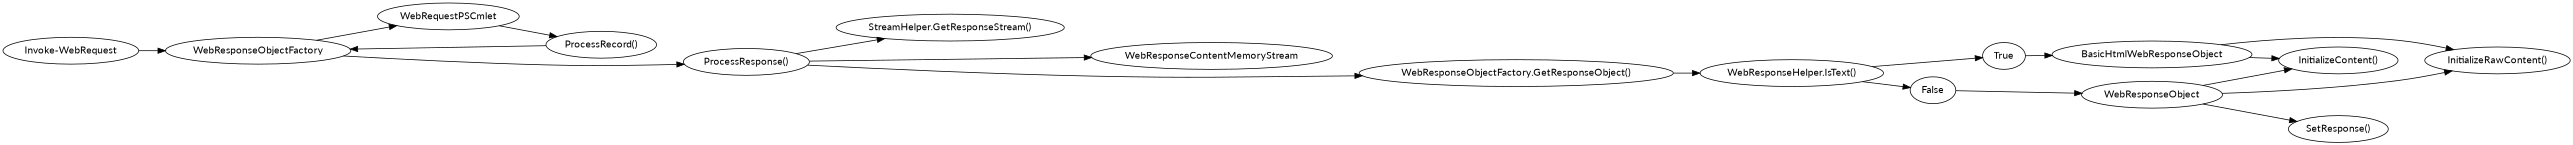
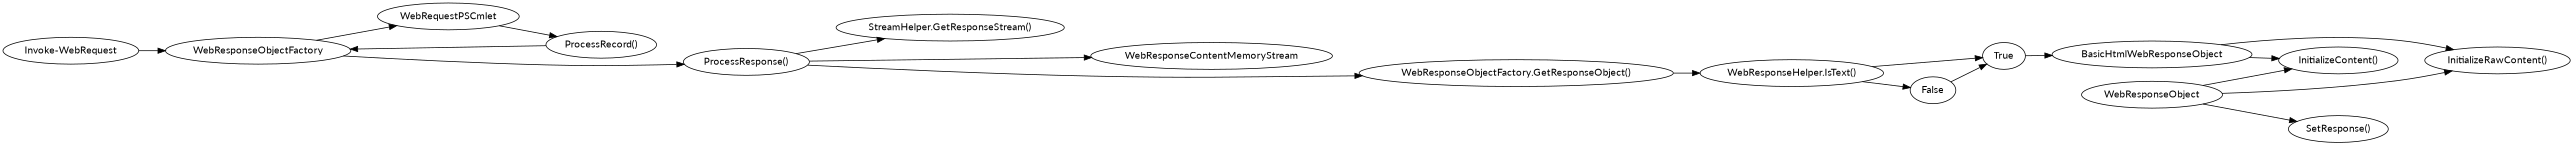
  digraph {
    fontname=Lato
    rankdir=LR
    node [fontname=Lato group="ProcessRecord()"]
    edge [fontname=Lato]
    "Invoke-WebRequest" [group=""]
    n2 [label=WebResponseObjectFactory group=""]
    WebRequestPSCmlet [group=""]
    "ProcessResponse()"
    "ProcessRecord()" [group=""]
    "StreamHelper.GetResponseStream()"
    WebResponseContentMemoryStream
    "WebResponseObjectFactory.GetResponseObject()"
    "WebResponseHelper.IsText()"
    True
    False
    BasicHtmlWebResponseObject
    WebResponseObject
    "InitializeContent()"
    "InitializeRawContent()"
    "SetResponse()"
    "Invoke-WebRequest" -> n2
    n2 -> WebRequestPSCmlet
    n2 -> "ProcessResponse()"
    WebRequestPSCmlet -> "ProcessRecord()"
    "ProcessResponse()" -> "StreamHelper.GetResponseStream()"
    "ProcessResponse()" -> WebResponseContentMemoryStream
    "ProcessResponse()" -> "WebResponseObjectFactory.GetResponseObject()"
    "ProcessRecord()" -> n2
    "ProcessRecord()" -> "ProcessResponse()" [style=invis]
    "StreamHelper.GetResponseStream()" -> WebResponseContentMemoryStream [style=invis]
    WebResponseContentMemoryStream -> "WebResponseObjectFactory.GetResponseObject()" [style=invis]
    "WebResponseObjectFactory.GetResponseObject()" -> "WebResponseHelper.IsText()"
    "WebResponseHelper.IsText()" -> True
    "WebResponseHelper.IsText()" -> False
    True -> BasicHtmlWebResponseObject
-   False -> WebResponseObject
+   False -> True
    BasicHtmlWebResponseObject -> "InitializeContent()"
    BasicHtmlWebResponseObject -> "InitializeRawContent()"
    WebResponseObject -> "InitializeContent()"
    WebResponseObject -> "InitializeRawContent()"
    WebResponseObject -> "SetResponse()"
    "InitializeContent()" -> "InitializeRawContent()" [style=invis]
  }
